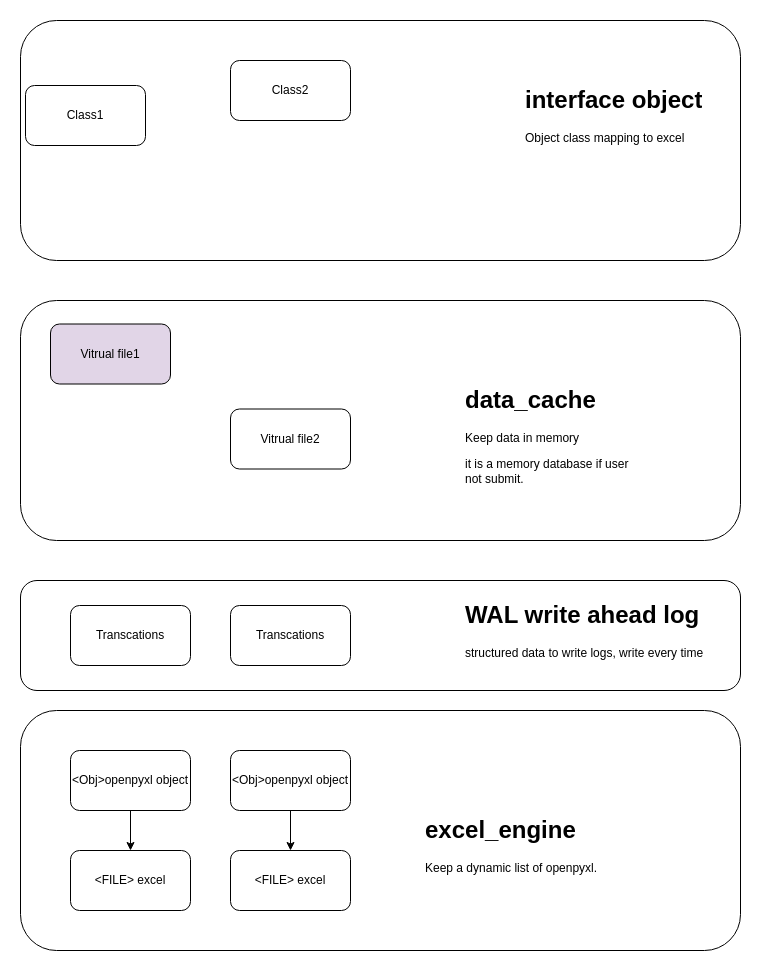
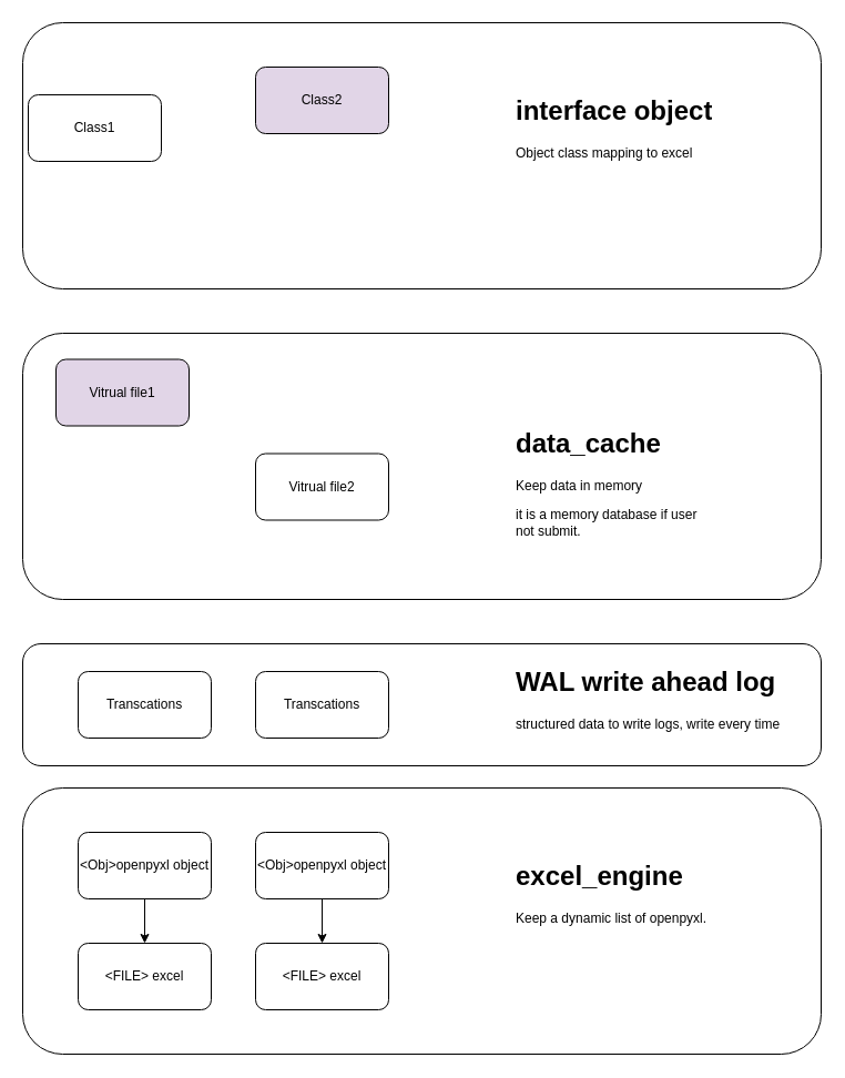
  <mxCell id="0" />
  <mxCell id="1" parent="0" />
  <mxCell id="2" value="" style="rounded=1;whiteSpace=wrap;html=1;" parent="1" vertex="1"><mxGeometry x="20" y="710" width="720" height="240" as="geometry" /></mxCell>
  <mxCell id="3" value="&amp;lt;FILE&amp;gt; excel" style="rounded=1;whiteSpace=wrap;html=1;" parent="1" vertex="1"><mxGeometry x="70" y="850" width="120" height="60" as="geometry" /></mxCell>
  <mxCell id="4" value="" style="edgeStyle=orthogonalEdgeStyle;rounded=0;orthogonalLoop=1;jettySize=auto;html=1;" parent="1" source="5" target="3" edge="1"><mxGeometry relative="1" as="geometry" /></mxCell>
  <mxCell id="5" value="&amp;lt;Obj&amp;gt;openpyxl object" style="rounded=1;whiteSpace=wrap;html=1;" parent="1" vertex="1"><mxGeometry x="70" y="750" width="120" height="60" as="geometry" /></mxCell>
  <mxCell id="6" value="&amp;lt;FILE&amp;gt; excel" style="rounded=1;whiteSpace=wrap;html=1;" parent="1" vertex="1"><mxGeometry x="230" y="850" width="120" height="60" as="geometry" /></mxCell>
  <mxCell id="7" value="" style="edgeStyle=orthogonalEdgeStyle;rounded=0;orthogonalLoop=1;jettySize=auto;html=1;" parent="1" source="8" target="6" edge="1"><mxGeometry relative="1" as="geometry" /></mxCell>
  <mxCell id="8" value="&amp;lt;Obj&amp;gt;openpyxl object" style="rounded=1;whiteSpace=wrap;html=1;" parent="1" vertex="1"><mxGeometry x="230" y="750" width="120" height="60" as="geometry" /></mxCell>
- <mxCell id="9" value="&lt;h1&gt;excel_engine&lt;/h1&gt;&lt;p&gt;Keep a dynamic list of openpyxl.&lt;/p&gt;" style="text;html=1;strokeColor=none;fillColor=none;spacing=5;spacingTop=-20;whiteSpace=wrap;overflow=hidden;rounded=0;" parent="1" vertex="1"><mxGeometry x="420" y="810" width="190" height="120" as="geometry" /></mxCell>
+ <mxCell id="9" value="&lt;h1&gt;excel_engine&lt;/h1&gt;&lt;p&gt;Keep a dynamic list of openpyxl.&lt;/p&gt;" style="text;html=1;strokeColor=none;fillColor=none;spacing=5;spacingTop=-20;whiteSpace=wrap;overflow=hidden;rounded=0;" parent="1" vertex="1"><mxGeometry x="460" y="770" width="190" height="120" as="geometry" /></mxCell>
  <mxCell id="10" value="" style="rounded=1;whiteSpace=wrap;html=1;" parent="1" vertex="1"><mxGeometry x="20" y="300" width="720" height="240" as="geometry" /></mxCell>
  <mxCell id="11" value="&lt;h1&gt;data_cache&lt;/h1&gt;&lt;p&gt;Keep data in memory&lt;/p&gt;&lt;p&gt;&lt;span&gt;it is a memory database if user not submit.&lt;/span&gt;&lt;/p&gt;" style="text;html=1;strokeColor=none;fillColor=none;spacing=5;spacingTop=-20;whiteSpace=wrap;overflow=hidden;rounded=0;" parent="1" vertex="1"><mxGeometry x="460" y="380" width="190" height="120" as="geometry" /></mxCell>
  <mxCell id="12" value="" style="rounded=1;whiteSpace=wrap;html=1;" parent="1" vertex="1"><mxGeometry x="20" y="580" width="720" height="110" as="geometry" /></mxCell>
  <mxCell id="13" value="&lt;h1&gt;WAL write ahead log&lt;/h1&gt;&lt;div&gt;structured data to write logs, write every time&lt;/div&gt;" style="text;html=1;strokeColor=none;fillColor=none;spacing=5;spacingTop=-20;whiteSpace=wrap;overflow=hidden;rounded=0;" parent="1" vertex="1"><mxGeometry x="460" y="595" width="259" height="80" as="geometry" /></mxCell>
  <mxCell id="14" value="Transcations" style="rounded=1;whiteSpace=wrap;html=1;" parent="1" vertex="1"><mxGeometry x="230" y="605" width="120" height="60" as="geometry" /></mxCell>
  <mxCell id="15" value="Transcations" style="rounded=1;whiteSpace=wrap;html=1;" parent="1" vertex="1"><mxGeometry x="70" y="605" width="120" height="60" as="geometry" /></mxCell>
  <mxCell id="16" value="Vitrual file1" style="rounded=1;whiteSpace=wrap;html=1;fillColor=#e1d5e7;" parent="1" vertex="1"><mxGeometry x="50" y="323.5" width="120" height="60" as="geometry" /></mxCell>
  <mxCell id="17" value="Vitrual file2" style="rounded=1;whiteSpace=wrap;html=1;" parent="1" vertex="1"><mxGeometry x="230" y="408.5" width="120" height="60" as="geometry" /></mxCell>
  <mxCell id="18" value="" style="rounded=1;whiteSpace=wrap;html=1;" parent="1" vertex="1"><mxGeometry x="20" y="20" width="720" height="240" as="geometry" /></mxCell>
- <mxCell id="19" value="&lt;h1&gt;interface object&lt;/h1&gt;&lt;p&gt;Object class mapping to excel&lt;/p&gt;" style="text;html=1;strokeColor=none;fillColor=none;spacing=5;spacingTop=-20;whiteSpace=wrap;overflow=hidden;rounded=0;" parent="1" vertex="1"><mxGeometry x="520" y="80" width="190" height="120" as="geometry" /></mxCell>
+ <mxCell id="19" value="&lt;h1&gt;interface object&lt;/h1&gt;&lt;p&gt;Object class mapping to excel&lt;/p&gt;" style="text;html=1;strokeColor=none;fillColor=none;spacing=5;spacingTop=-20;whiteSpace=wrap;overflow=hidden;rounded=0;" parent="1" vertex="1"><mxGeometry x="460" y="80" width="190" height="120" as="geometry" /></mxCell>
  <mxCell id="20" value="Class1" style="rounded=1;whiteSpace=wrap;html=1;" parent="1" vertex="1"><mxGeometry x="25" y="85" width="120" height="60" as="geometry" /></mxCell>
- <mxCell id="21" value="Class2" style="rounded=1;whiteSpace=wrap;html=1;" parent="1" vertex="1"><mxGeometry x="230" y="60" width="120" height="60" as="geometry" /></mxCell>
+ <mxCell id="21" value="Class2" style="rounded=1;whiteSpace=wrap;html=1;fillColor=#e1d5e7;" parent="1" vertex="1"><mxGeometry x="230" y="60" width="120" height="60" as="geometry" /></mxCell>
